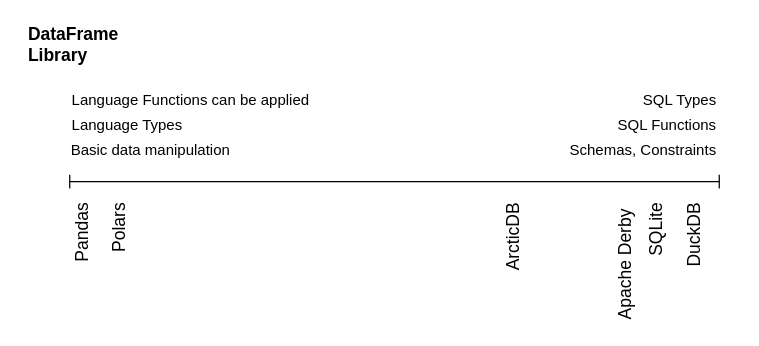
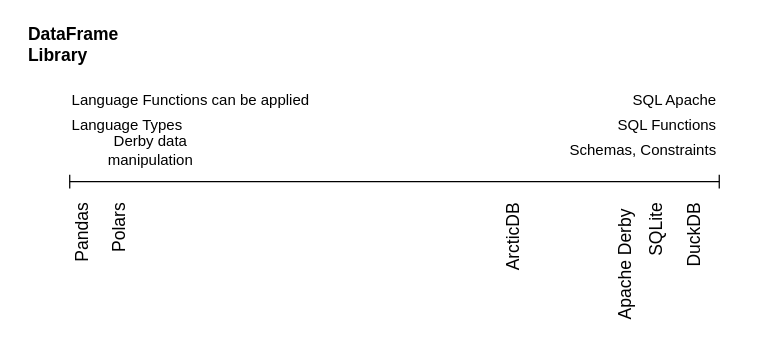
  <mxCell id="0" />
  <mxCell id="1" parent="0" />
  <mxCell id="2" value="" style="endArrow=baseDash;startArrow=baseDash;html=1;startFill=0;endFill=0;endSize=9;startSize=9;" edge="1" parent="1"><mxGeometry width="50" height="50" relative="1" as="geometry"><mxPoint x="55" y="145" as="sourcePoint" /><mxPoint x="575" y="145" as="targetPoint" /></mxGeometry></mxCell>
  <mxCell id="3" value="DataFrame&lt;br style=&quot;font-size: 14px;&quot;&gt;Library" style="text;html=1;strokeColor=none;fillColor=none;align=left;verticalAlign=middle;whiteSpace=wrap;rounded=0;fontSize=14;fontStyle=1" vertex="1" parent="1"><mxGeometry x="20" y="20" width="60" height="30" as="geometry" /></mxCell>
  <mxCell id="4" value="Language Types" style="text;html=1;strokeColor=none;fillColor=none;align=left;verticalAlign=middle;whiteSpace=wrap;rounded=0;" vertex="1" parent="1"><mxGeometry x="55" y="85" width="100" height="30" as="geometry" /></mxCell>
- <mxCell id="5" value="Basic data manipulation" style="text;html=1;strokeColor=none;fillColor=none;align=center;verticalAlign=middle;whiteSpace=wrap;rounded=0;" vertex="1" parent="1"><mxGeometry x="55" y="105" width="130" height="30" as="geometry" /></mxCell>
- <mxCell id="6" value="SQL Types" style="text;html=1;strokeColor=none;fillColor=none;align=right;verticalAlign=middle;whiteSpace=wrap;rounded=0;" vertex="1" parent="1"><mxGeometry x="475" y="65" width="100" height="30" as="geometry" /></mxCell>
+ <mxCell id="5" value="Derby data manipulation" style="text;html=1;strokeColor=none;fillColor=none;align=center;verticalAlign=middle;whiteSpace=wrap;rounded=0;" vertex="1" parent="1"><mxGeometry x="55" y="105" width="130" height="30" as="geometry" /></mxCell>
+ <mxCell id="6" value="SQL Apache" style="text;html=1;strokeColor=none;fillColor=none;align=right;verticalAlign=middle;whiteSpace=wrap;rounded=0;" vertex="1" parent="1"><mxGeometry x="475" y="65" width="100" height="30" as="geometry" /></mxCell>
  <mxCell id="7" value="Language Functions can be applied" style="text;html=1;strokeColor=none;fillColor=none;align=left;verticalAlign=middle;whiteSpace=wrap;rounded=0;" vertex="1" parent="1"><mxGeometry x="55" y="65" width="200" height="30" as="geometry" /></mxCell>
  <mxCell id="8" value="SQL Functions" style="text;html=1;strokeColor=none;fillColor=none;align=right;verticalAlign=middle;whiteSpace=wrap;rounded=0;" vertex="1" parent="1"><mxGeometry x="475" y="85" width="100" height="30" as="geometry" /></mxCell>
  <mxCell id="9" value="Schemas, Constraints" style="text;html=1;strokeColor=none;fillColor=none;align=right;verticalAlign=middle;whiteSpace=wrap;rounded=0;" vertex="1" parent="1"><mxGeometry x="445" y="105" width="130" height="30" as="geometry" /></mxCell>
  <mxCell id="10" value="DuckDB" style="text;html=1;strokeColor=none;fillColor=none;align=right;verticalAlign=middle;whiteSpace=wrap;rounded=0;fontSize=14;rotation=-90;" vertex="1" parent="1"><mxGeometry x="525" y="175" width="60" height="30" as="geometry" /></mxCell>
  <mxCell id="11" value="SQLite" style="text;html=1;strokeColor=none;fillColor=none;align=right;verticalAlign=middle;whiteSpace=wrap;rounded=0;fontSize=14;rotation=-90;" vertex="1" parent="1"><mxGeometry x="495" y="175" width="60" height="30" as="geometry" /></mxCell>
  <mxCell id="12" value="ArcticDB" style="text;html=1;strokeColor=none;fillColor=none;align=right;verticalAlign=middle;whiteSpace=wrap;rounded=0;fontSize=14;rotation=-90;" vertex="1" parent="1"><mxGeometry x="380" y="175" width="60" height="30" as="geometry" /></mxCell>
  <mxCell id="13" value="Apache Derby" style="text;html=1;strokeColor=none;fillColor=none;align=right;verticalAlign=middle;whiteSpace=wrap;rounded=0;fontSize=14;rotation=-90;" vertex="1" parent="1"><mxGeometry x="445" y="205" width="110" height="30" as="geometry" /></mxCell>
  <mxCell id="14" value="Pandas" style="text;html=1;strokeColor=none;fillColor=none;align=right;verticalAlign=middle;whiteSpace=wrap;rounded=0;fontSize=14;rotation=-90;" vertex="1" parent="1"><mxGeometry x="35" y="175" width="60" height="30" as="geometry" /></mxCell>
  <mxCell id="15" value="Polars" style="text;html=1;strokeColor=none;fillColor=none;align=right;verticalAlign=middle;whiteSpace=wrap;rounded=0;fontSize=14;rotation=-90;" vertex="1" parent="1"><mxGeometry x="65" y="175" width="60" height="30" as="geometry" /></mxCell>
